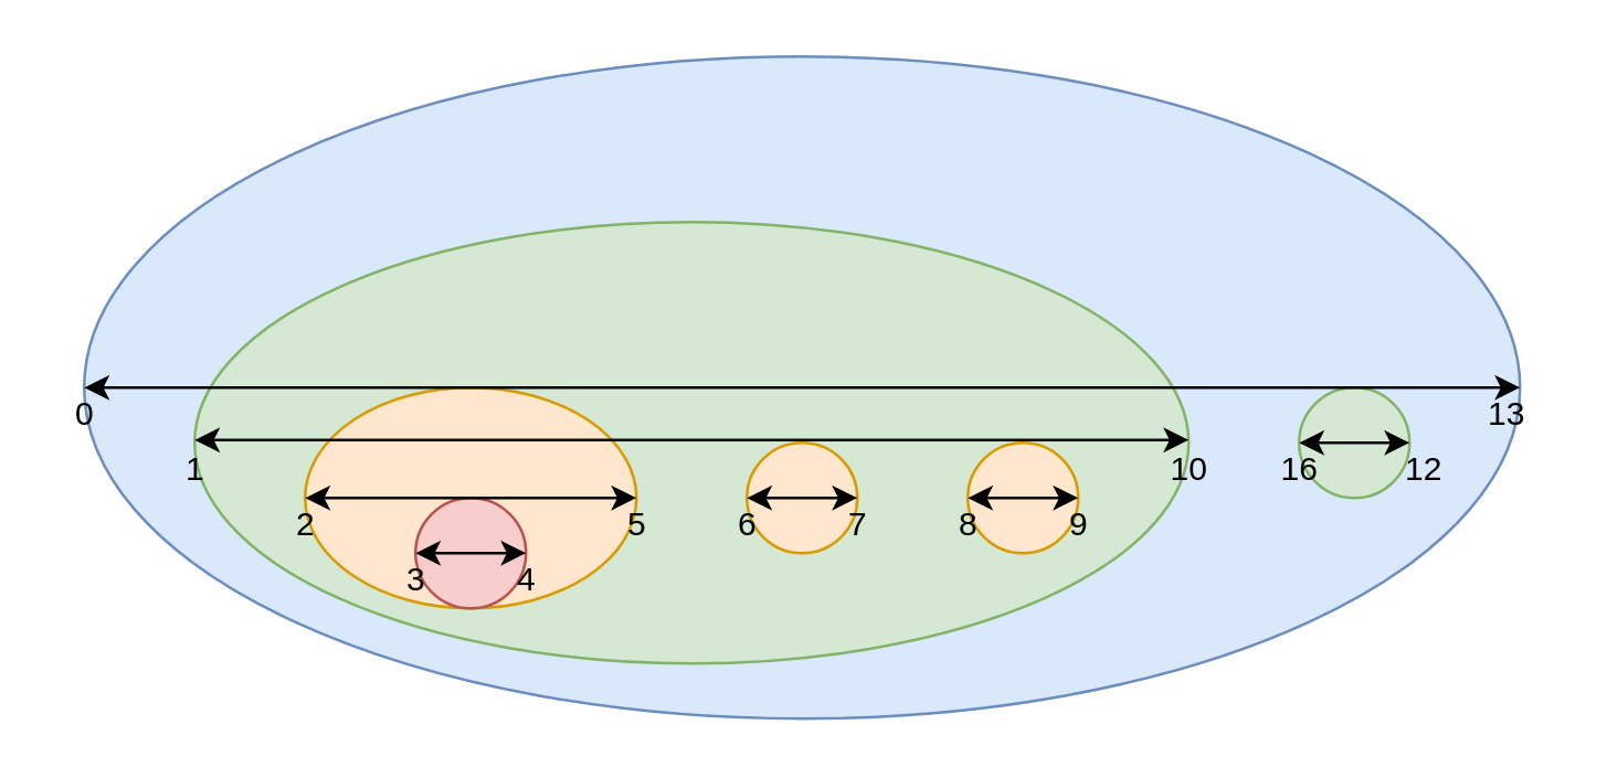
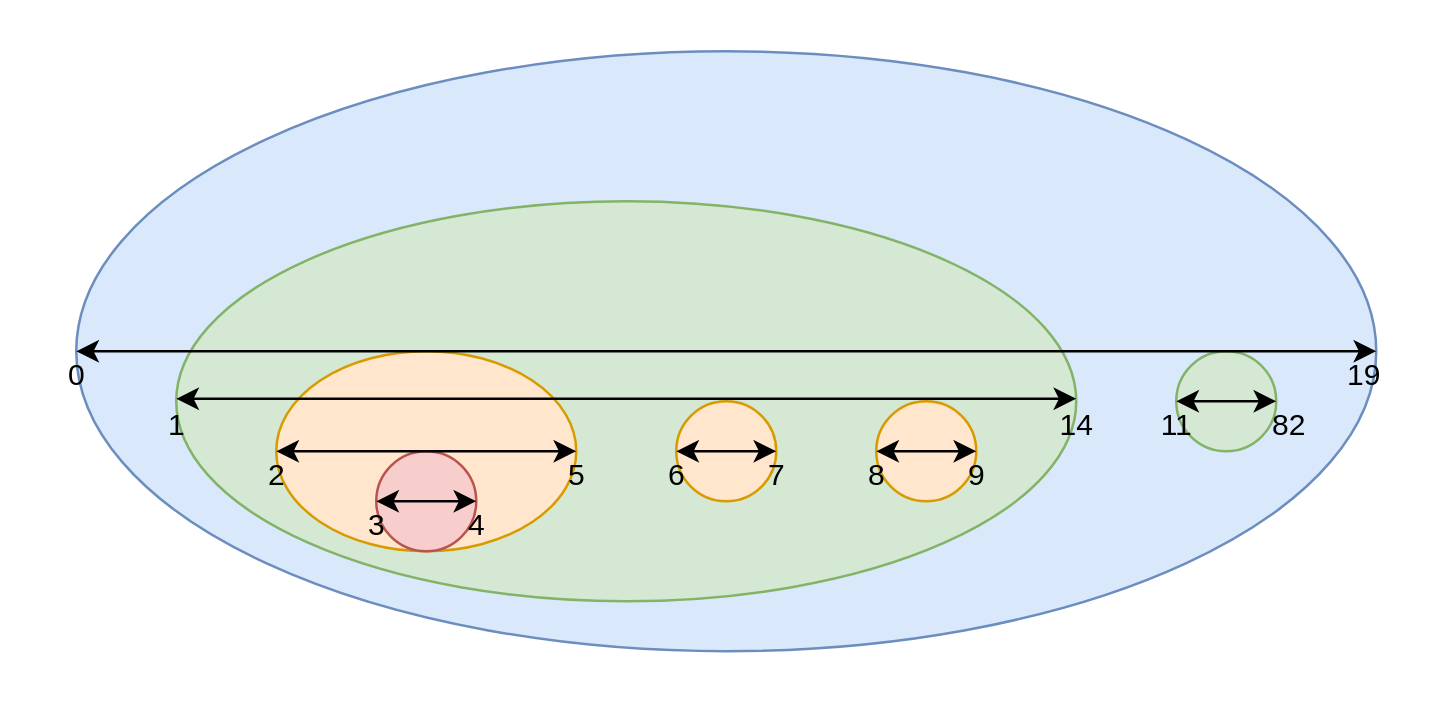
  <mxCell id="0" />
  <mxCell id="1" parent="0" />
  <mxCell id="2" value="" style="group" vertex="1" connectable="0" parent="1"><mxGeometry x="30" y="20" width="530" height="240" as="geometry" /></mxCell>
  <mxCell id="3" value="" style="ellipse;whiteSpace=wrap;html=1;strokeColor=#6c8ebf;fillColor=#dae8fc;" vertex="1" parent="2"><mxGeometry width="520" height="240" as="geometry" /></mxCell>
  <mxCell id="4" value="" style="ellipse;whiteSpace=wrap;html=1;fillColor=#d5e8d4;strokeColor=#82b366;" vertex="1" parent="2"><mxGeometry x="40" y="60" width="360" height="160" as="geometry" /></mxCell>
  <mxCell id="5" value="" style="ellipse;whiteSpace=wrap;html=1;fillColor=#ffe6cc;strokeColor=#d79b00;" vertex="1" parent="2"><mxGeometry x="240" y="140" width="40" height="40" as="geometry" /></mxCell>
  <mxCell id="6" value="" style="ellipse;whiteSpace=wrap;html=1;fillColor=#ffe6cc;strokeColor=#d79b00;" vertex="1" parent="2"><mxGeometry x="80" y="120" width="120" height="80" as="geometry" /></mxCell>
  <mxCell id="7" value="" style="ellipse;whiteSpace=wrap;html=1;fillColor=#d5e8d4;strokeColor=#82b366;" vertex="1" parent="2"><mxGeometry x="440" y="120" width="40" height="40" as="geometry" /></mxCell>
  <mxCell id="8" value="" style="ellipse;whiteSpace=wrap;html=1;fillColor=#ffe6cc;strokeColor=#d79b00;" vertex="1" parent="2"><mxGeometry x="320" y="140" width="40" height="40" as="geometry" /></mxCell>
  <mxCell id="9" value="" style="ellipse;whiteSpace=wrap;html=1;fillColor=#f8cecc;strokeColor=#b85450;" vertex="1" parent="2"><mxGeometry x="120" y="160" width="40" height="40" as="geometry" /></mxCell>
  <mxCell id="10" value="" style="group" vertex="1" connectable="0" parent="2"><mxGeometry x="-10" y="120" width="540" height="80" as="geometry" /></mxCell>
  <mxCell id="11" value="" style="endArrow=classic;startArrow=classic;html=1;" edge="1" parent="10"><mxGeometry width="50" height="50" relative="1" as="geometry"><mxPoint x="10" as="sourcePoint" /><mxPoint x="530" as="targetPoint" /></mxGeometry></mxCell>
  <mxCell id="12" value="" style="endArrow=classic;startArrow=classic;html=1;" edge="1" parent="10"><mxGeometry width="50" height="50" relative="1" as="geometry"><mxPoint x="50" y="19" as="sourcePoint" /><mxPoint x="410" y="19" as="targetPoint" /></mxGeometry></mxCell>
  <mxCell id="13" value="" style="endArrow=classic;startArrow=classic;html=1;" edge="1" parent="10"><mxGeometry width="50" height="50" relative="1" as="geometry"><mxPoint x="90" y="40" as="sourcePoint" /><mxPoint x="210" y="40" as="targetPoint" /></mxGeometry></mxCell>
  <mxCell id="14" value="" style="endArrow=classic;startArrow=classic;html=1;" edge="1" parent="10"><mxGeometry width="50" height="50" relative="1" as="geometry"><mxPoint x="130" y="60" as="sourcePoint" /><mxPoint x="170" y="60" as="targetPoint" /></mxGeometry></mxCell>
  <mxCell id="15" value="" style="endArrow=classic;startArrow=classic;html=1;" edge="1" parent="10"><mxGeometry width="50" height="50" relative="1" as="geometry"><mxPoint x="250" y="40" as="sourcePoint" /><mxPoint x="290" y="40" as="targetPoint" /></mxGeometry></mxCell>
  <mxCell id="16" value="" style="endArrow=classic;startArrow=classic;html=1;" edge="1" parent="10"><mxGeometry width="50" height="50" relative="1" as="geometry"><mxPoint x="330" y="40" as="sourcePoint" /><mxPoint x="370" y="40" as="targetPoint" /></mxGeometry></mxCell>
  <mxCell id="17" value="" style="endArrow=classic;startArrow=classic;html=1;" edge="1" parent="10"><mxGeometry width="50" height="50" relative="1" as="geometry"><mxPoint x="450" y="20" as="sourcePoint" /><mxPoint x="490" y="20" as="targetPoint" /></mxGeometry></mxCell>
  <mxCell id="18" value="0" style="text;html=1;align=center;verticalAlign=middle;resizable=0;points=[];autosize=1;strokeColor=none;" vertex="1" parent="10"><mxGeometry width="20" height="20" as="geometry" /></mxCell>
  <mxCell id="19" value="1" style="text;html=1;align=center;verticalAlign=middle;resizable=0;points=[];autosize=1;strokeColor=none;" vertex="1" parent="10"><mxGeometry x="40" y="20" width="20" height="20" as="geometry" /></mxCell>
  <mxCell id="20" value="2" style="text;html=1;align=center;verticalAlign=middle;resizable=0;points=[];autosize=1;strokeColor=none;" vertex="1" parent="10"><mxGeometry x="80" y="40" width="20" height="20" as="geometry" /></mxCell>
  <mxCell id="21" value="3" style="text;html=1;align=center;verticalAlign=middle;resizable=0;points=[];autosize=1;strokeColor=none;" vertex="1" parent="10"><mxGeometry x="120" y="60" width="20" height="20" as="geometry" /></mxCell>
  <mxCell id="22" value="4" style="text;html=1;align=center;verticalAlign=middle;resizable=0;points=[];autosize=1;strokeColor=none;" vertex="1" parent="10"><mxGeometry x="160" y="60" width="20" height="20" as="geometry" /></mxCell>
  <mxCell id="23" value="5" style="text;html=1;align=center;verticalAlign=middle;resizable=0;points=[];autosize=1;strokeColor=none;" vertex="1" parent="10"><mxGeometry x="200" y="40" width="20" height="20" as="geometry" /></mxCell>
  <mxCell id="24" value="6" style="text;html=1;align=center;verticalAlign=middle;resizable=0;points=[];autosize=1;strokeColor=none;" vertex="1" parent="10"><mxGeometry x="240" y="40" width="20" height="20" as="geometry" /></mxCell>
  <mxCell id="25" value="7" style="text;html=1;align=center;verticalAlign=middle;resizable=0;points=[];autosize=1;strokeColor=none;" vertex="1" parent="10"><mxGeometry x="280" y="40" width="20" height="20" as="geometry" /></mxCell>
  <mxCell id="26" value="8" style="text;html=1;align=center;verticalAlign=middle;resizable=0;points=[];autosize=1;strokeColor=none;" vertex="1" parent="10"><mxGeometry x="320" y="40" width="20" height="20" as="geometry" /></mxCell>
  <mxCell id="27" value="9" style="text;html=1;align=center;verticalAlign=middle;resizable=0;points=[];autosize=1;strokeColor=none;" vertex="1" parent="10"><mxGeometry x="360" y="40" width="20" height="20" as="geometry" /></mxCell>
- <mxCell id="28" value="10" style="text;html=1;align=center;verticalAlign=middle;resizable=0;points=[];autosize=1;strokeColor=none;" vertex="1" parent="10"><mxGeometry x="395" y="20" width="30" height="20" as="geometry" /></mxCell>
- <mxCell id="29" value="16" style="text;html=1;align=center;verticalAlign=middle;resizable=0;points=[];autosize=1;strokeColor=none;" vertex="1" parent="10"><mxGeometry x="435" y="20" width="30" height="20" as="geometry" /></mxCell>
- <mxCell id="30" value="12" style="text;html=1;align=center;verticalAlign=middle;resizable=0;points=[];autosize=1;strokeColor=none;" vertex="1" parent="10"><mxGeometry x="480" y="20" width="30" height="20" as="geometry" /></mxCell>
- <mxCell id="31" value="13" style="text;html=1;align=center;verticalAlign=middle;resizable=0;points=[];autosize=1;strokeColor=none;" vertex="1" parent="10"><mxGeometry x="510" width="30" height="20" as="geometry" /></mxCell>
+ <mxCell id="28" value="14" style="text;html=1;align=center;verticalAlign=middle;resizable=0;points=[];autosize=1;strokeColor=none;" vertex="1" parent="10"><mxGeometry x="395" y="20" width="30" height="20" as="geometry" /></mxCell>
+ <mxCell id="29" value="11" style="text;html=1;align=center;verticalAlign=middle;resizable=0;points=[];autosize=1;strokeColor=none;" vertex="1" parent="10"><mxGeometry x="435" y="20" width="30" height="20" as="geometry" /></mxCell>
+ <mxCell id="30" value="82" style="text;html=1;align=center;verticalAlign=middle;resizable=0;points=[];autosize=1;strokeColor=none;" vertex="1" parent="10"><mxGeometry x="480" y="20" width="30" height="20" as="geometry" /></mxCell>
+ <mxCell id="31" value="19" style="text;html=1;align=center;verticalAlign=middle;resizable=0;points=[];autosize=1;strokeColor=none;" vertex="1" parent="10"><mxGeometry x="510" width="30" height="20" as="geometry" /></mxCell>
